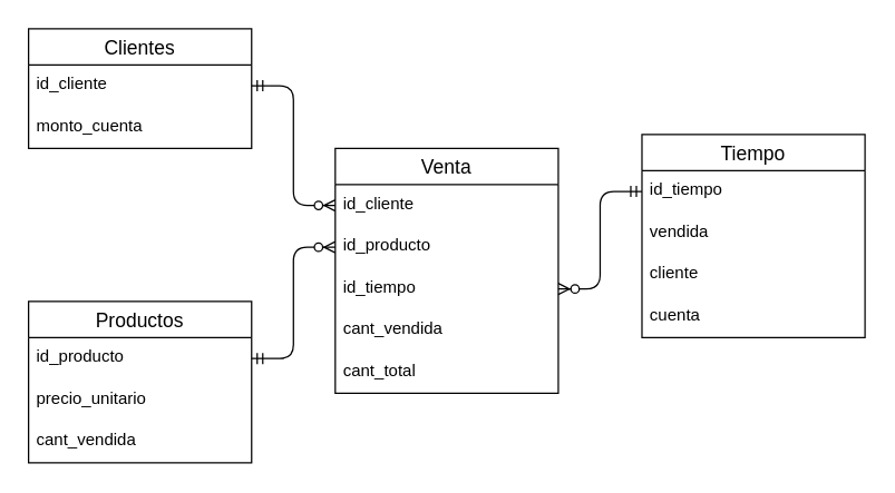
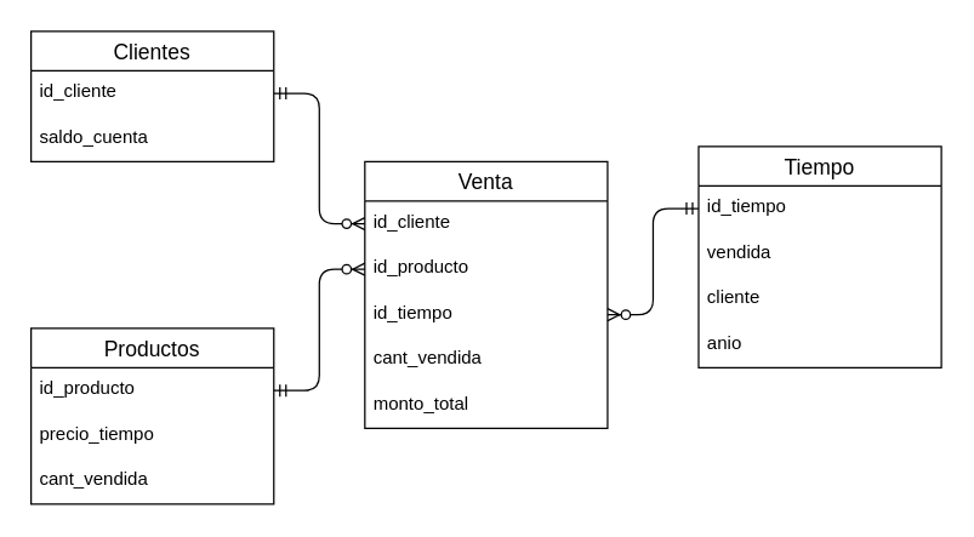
  <mxCell id="0" />
  <mxCell id="1" parent="0" />
  <mxCell id="2" value="Clientes" style="swimlane;fontStyle=0;childLayout=stackLayout;horizontal=1;startSize=26;horizontalStack=0;resizeParent=1;resizeParentMax=0;resizeLast=0;collapsible=1;marginBottom=0;align=center;fontSize=14;" vertex="1" parent="1"><mxGeometry x="20" y="20" width="160" height="86" as="geometry" /></mxCell>
  <mxCell id="3" value="id_cliente" style="text;strokeColor=none;fillColor=none;spacingLeft=4;spacingRight=4;overflow=hidden;rotatable=0;points=[[0,0.5],[1,0.5]];portConstraint=eastwest;fontSize=12;" vertex="1" parent="2"><mxGeometry y="26" width="160" height="30" as="geometry" /></mxCell>
- <mxCell id="4" value="monto_cuenta" style="text;strokeColor=none;fillColor=none;spacingLeft=4;spacingRight=4;overflow=hidden;rotatable=0;points=[[0,0.5],[1,0.5]];portConstraint=eastwest;fontSize=12;" vertex="1" parent="2"><mxGeometry y="56" width="160" height="30" as="geometry" /></mxCell>
+ <mxCell id="4" value="saldo_cuenta" style="text;strokeColor=none;fillColor=none;spacingLeft=4;spacingRight=4;overflow=hidden;rotatable=0;points=[[0,0.5],[1,0.5]];portConstraint=eastwest;fontSize=12;" vertex="1" parent="2"><mxGeometry y="56" width="160" height="30" as="geometry" /></mxCell>
  <mxCell id="5" value="Productos" style="swimlane;fontStyle=0;childLayout=stackLayout;horizontal=1;startSize=26;horizontalStack=0;resizeParent=1;resizeParentMax=0;resizeLast=0;collapsible=1;marginBottom=0;align=center;fontSize=14;" vertex="1" parent="1"><mxGeometry x="20" y="216" width="160" height="116" as="geometry" /></mxCell>
  <mxCell id="6" value="id_producto" style="text;strokeColor=none;fillColor=none;spacingLeft=4;spacingRight=4;overflow=hidden;rotatable=0;points=[[0,0.5],[1,0.5]];portConstraint=eastwest;fontSize=12;" vertex="1" parent="5"><mxGeometry y="26" width="160" height="30" as="geometry" /></mxCell>
- <mxCell id="7" value="precio_unitario" style="text;strokeColor=none;fillColor=none;spacingLeft=4;spacingRight=4;overflow=hidden;rotatable=0;points=[[0,0.5],[1,0.5]];portConstraint=eastwest;fontSize=12;" vertex="1" parent="5"><mxGeometry y="56" width="160" height="30" as="geometry" /></mxCell>
+ <mxCell id="7" value="precio_tiempo" style="text;strokeColor=none;fillColor=none;spacingLeft=4;spacingRight=4;overflow=hidden;rotatable=0;points=[[0,0.5],[1,0.5]];portConstraint=eastwest;fontSize=12;" vertex="1" parent="5"><mxGeometry y="56" width="160" height="30" as="geometry" /></mxCell>
  <mxCell id="8" value="cant_vendida" style="text;strokeColor=none;fillColor=none;spacingLeft=4;spacingRight=4;overflow=hidden;rotatable=0;points=[[0,0.5],[1,0.5]];portConstraint=eastwest;fontSize=12;" vertex="1" parent="5"><mxGeometry y="86" width="160" height="30" as="geometry" /></mxCell>
  <mxCell id="9" value="Tiempo" style="swimlane;fontStyle=0;childLayout=stackLayout;horizontal=1;startSize=26;horizontalStack=0;resizeParent=1;resizeParentMax=0;resizeLast=0;collapsible=1;marginBottom=0;align=center;fontSize=14;" vertex="1" parent="1"><mxGeometry x="460" y="96" width="160" height="146" as="geometry" /></mxCell>
  <mxCell id="10" value="id_tiempo" style="text;strokeColor=none;fillColor=none;spacingLeft=4;spacingRight=4;overflow=hidden;rotatable=0;points=[[0,0.5],[1,0.5]];portConstraint=eastwest;fontSize=12;" vertex="1" parent="9"><mxGeometry y="26" width="160" height="30" as="geometry" /></mxCell>
  <mxCell id="11" value="vendida" style="text;strokeColor=none;fillColor=none;spacingLeft=4;spacingRight=4;overflow=hidden;rotatable=0;points=[[0,0.5],[1,0.5]];portConstraint=eastwest;fontSize=12;" vertex="1" parent="9"><mxGeometry y="56" width="160" height="30" as="geometry" /></mxCell>
  <mxCell id="12" value="cliente" style="text;strokeColor=none;fillColor=none;spacingLeft=4;spacingRight=4;overflow=hidden;rotatable=0;points=[[0,0.5],[1,0.5]];portConstraint=eastwest;fontSize=12;" vertex="1" parent="9"><mxGeometry y="86" width="160" height="30" as="geometry" /></mxCell>
- <mxCell id="13" value="cuenta" style="text;strokeColor=none;fillColor=none;spacingLeft=4;spacingRight=4;overflow=hidden;rotatable=0;points=[[0,0.5],[1,0.5]];portConstraint=eastwest;fontSize=12;" vertex="1" parent="9"><mxGeometry y="116" width="160" height="30" as="geometry" /></mxCell>
+ <mxCell id="13" value="anio" style="text;strokeColor=none;fillColor=none;spacingLeft=4;spacingRight=4;overflow=hidden;rotatable=0;points=[[0,0.5],[1,0.5]];portConstraint=eastwest;fontSize=12;" vertex="1" parent="9"><mxGeometry y="116" width="160" height="30" as="geometry" /></mxCell>
  <mxCell id="14" value="Venta" style="swimlane;fontStyle=0;childLayout=stackLayout;horizontal=1;startSize=26;horizontalStack=0;resizeParent=1;resizeParentMax=0;resizeLast=0;collapsible=1;marginBottom=0;align=center;fontSize=14;" vertex="1" parent="1"><mxGeometry x="240" y="106" width="160" height="176" as="geometry" /></mxCell>
  <mxCell id="15" value="id_cliente" style="text;strokeColor=none;fillColor=none;spacingLeft=4;spacingRight=4;overflow=hidden;rotatable=0;points=[[0,0.5],[1,0.5]];portConstraint=eastwest;fontSize=12;" vertex="1" parent="14"><mxGeometry y="26" width="160" height="30" as="geometry" /></mxCell>
  <mxCell id="16" value="id_producto" style="text;strokeColor=none;fillColor=none;spacingLeft=4;spacingRight=4;overflow=hidden;rotatable=0;points=[[0,0.5],[1,0.5]];portConstraint=eastwest;fontSize=12;" vertex="1" parent="14"><mxGeometry y="56" width="160" height="30" as="geometry" /></mxCell>
  <mxCell id="17" value="id_tiempo" style="text;strokeColor=none;fillColor=none;spacingLeft=4;spacingRight=4;overflow=hidden;rotatable=0;points=[[0,0.5],[1,0.5]];portConstraint=eastwest;fontSize=12;" vertex="1" parent="14"><mxGeometry y="86" width="160" height="30" as="geometry" /></mxCell>
  <mxCell id="18" value="cant_vendida" style="text;strokeColor=none;fillColor=none;spacingLeft=4;spacingRight=4;overflow=hidden;rotatable=0;points=[[0,0.5],[1,0.5]];portConstraint=eastwest;fontSize=12;" vertex="1" parent="14"><mxGeometry y="116" width="160" height="30" as="geometry" /></mxCell>
- <mxCell id="19" value="cant_total" style="text;strokeColor=none;fillColor=none;spacingLeft=4;spacingRight=4;overflow=hidden;rotatable=0;points=[[0,0.5],[1,0.5]];portConstraint=eastwest;fontSize=12;" vertex="1" parent="14"><mxGeometry y="146" width="160" height="30" as="geometry" /></mxCell>
+ <mxCell id="19" value="monto_total" style="text;strokeColor=none;fillColor=none;spacingLeft=4;spacingRight=4;overflow=hidden;rotatable=0;points=[[0,0.5],[1,0.5]];portConstraint=eastwest;fontSize=12;" vertex="1" parent="14"><mxGeometry y="146" width="160" height="30" as="geometry" /></mxCell>
  <mxCell id="20" value="" style="edgeStyle=entityRelationEdgeStyle;fontSize=12;html=1;endArrow=ERzeroToMany;startArrow=ERmandOne;exitX=1;exitY=0.5;exitDx=0;exitDy=0;entryX=0;entryY=0.5;entryDx=0;entryDy=0;" edge="1" parent="1" source="3" target="15"><mxGeometry width="100" height="100" relative="1" as="geometry"><mxPoint x="20" y="406" as="sourcePoint" /><mxPoint x="120" y="306" as="targetPoint" /></mxGeometry></mxCell>
  <mxCell id="21" value="" style="edgeStyle=entityRelationEdgeStyle;fontSize=12;html=1;endArrow=ERzeroToMany;startArrow=ERmandOne;exitX=1;exitY=0.5;exitDx=0;exitDy=0;entryX=0;entryY=0.5;entryDx=0;entryDy=0;" edge="1" parent="1" source="6" target="16"><mxGeometry width="100" height="100" relative="1" as="geometry"><mxPoint x="130" y="157" as="sourcePoint" /><mxPoint x="250" y="157" as="targetPoint" /></mxGeometry></mxCell>
  <mxCell id="22" value="" style="edgeStyle=entityRelationEdgeStyle;fontSize=12;html=1;endArrow=ERzeroToMany;startArrow=ERmandOne;exitX=0;exitY=0.5;exitDx=0;exitDy=0;entryX=1;entryY=0.5;entryDx=0;entryDy=0;" edge="1" parent="1" source="10" target="17"><mxGeometry width="100" height="100" relative="1" as="geometry"><mxPoint x="190" y="267" as="sourcePoint" /><mxPoint x="250" y="187" as="targetPoint" /></mxGeometry></mxCell>
